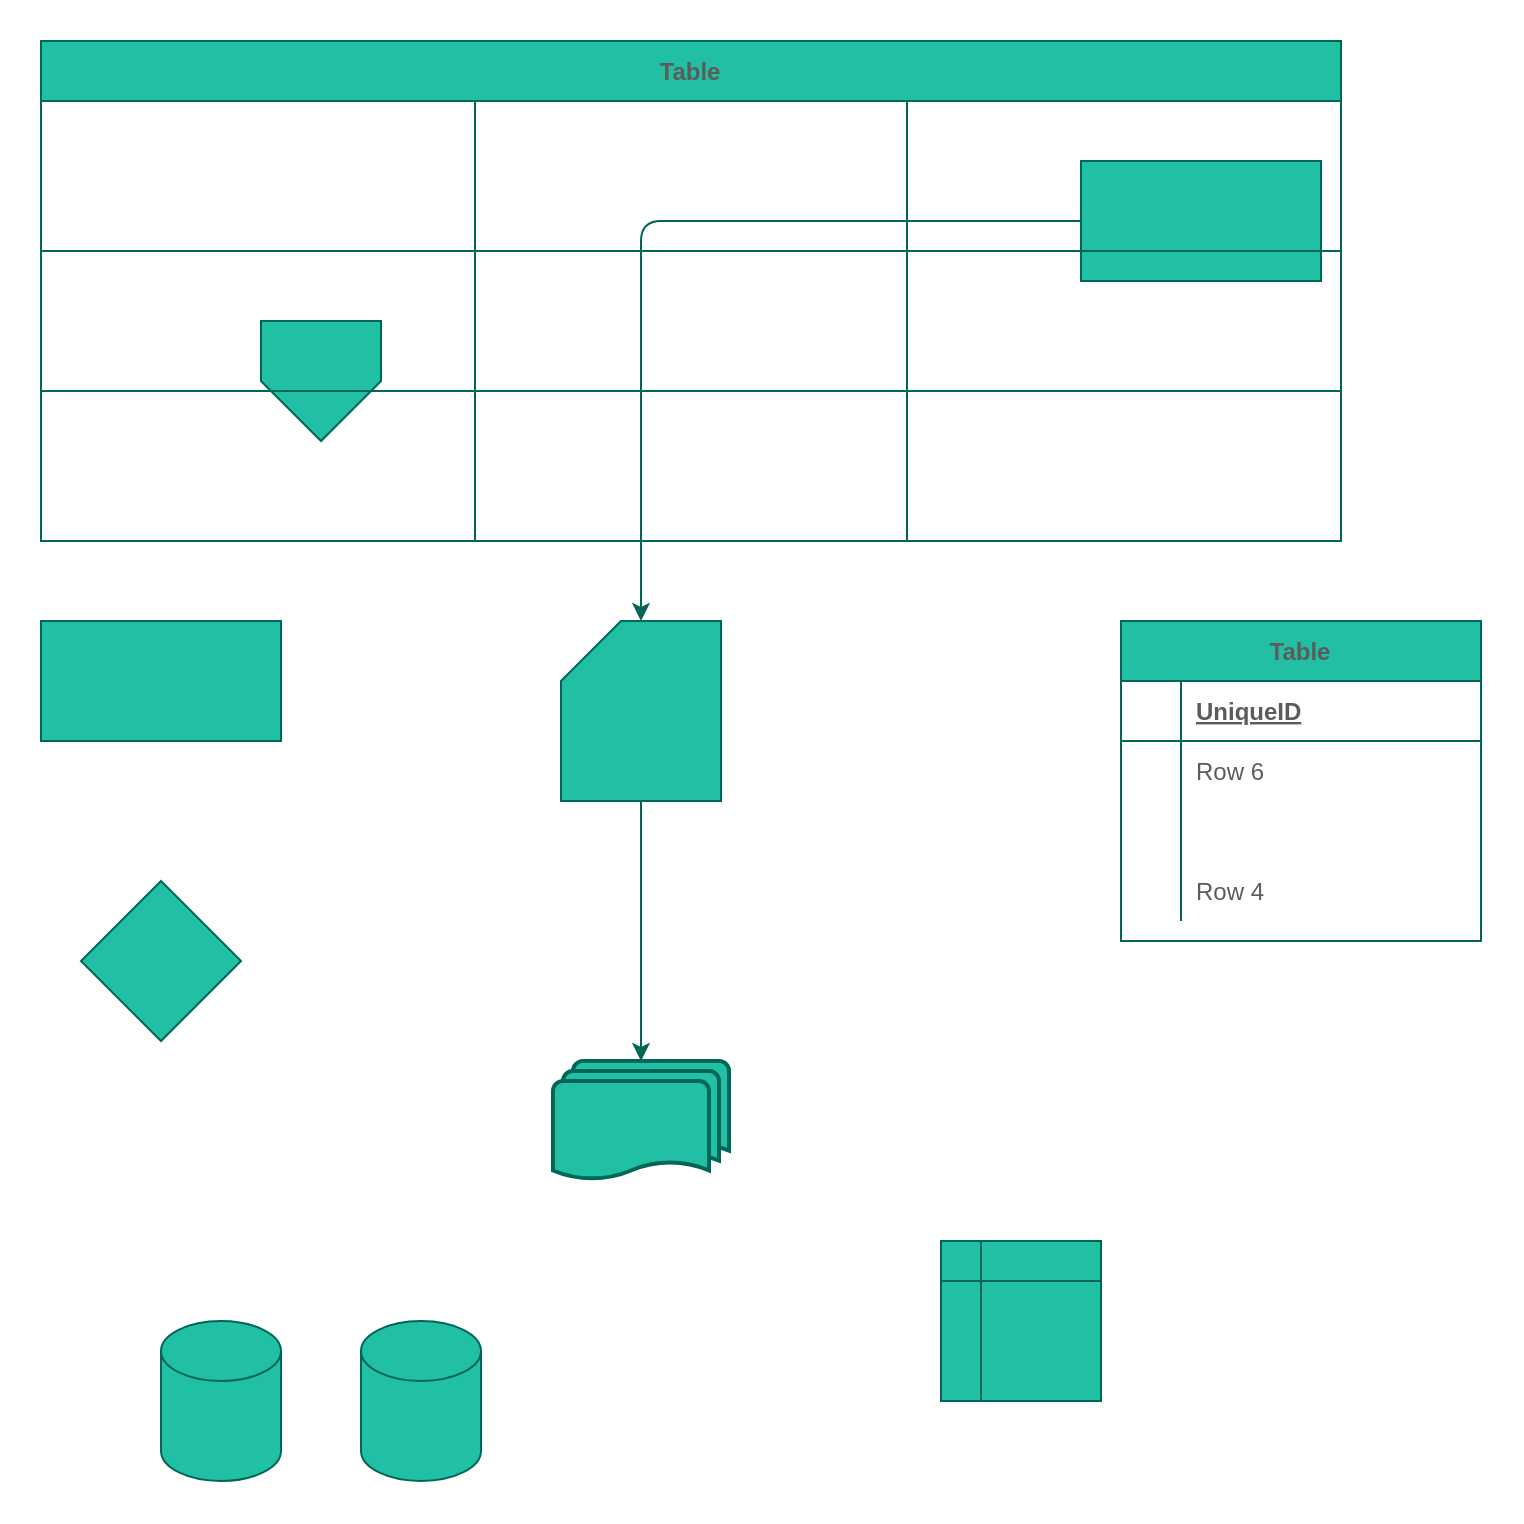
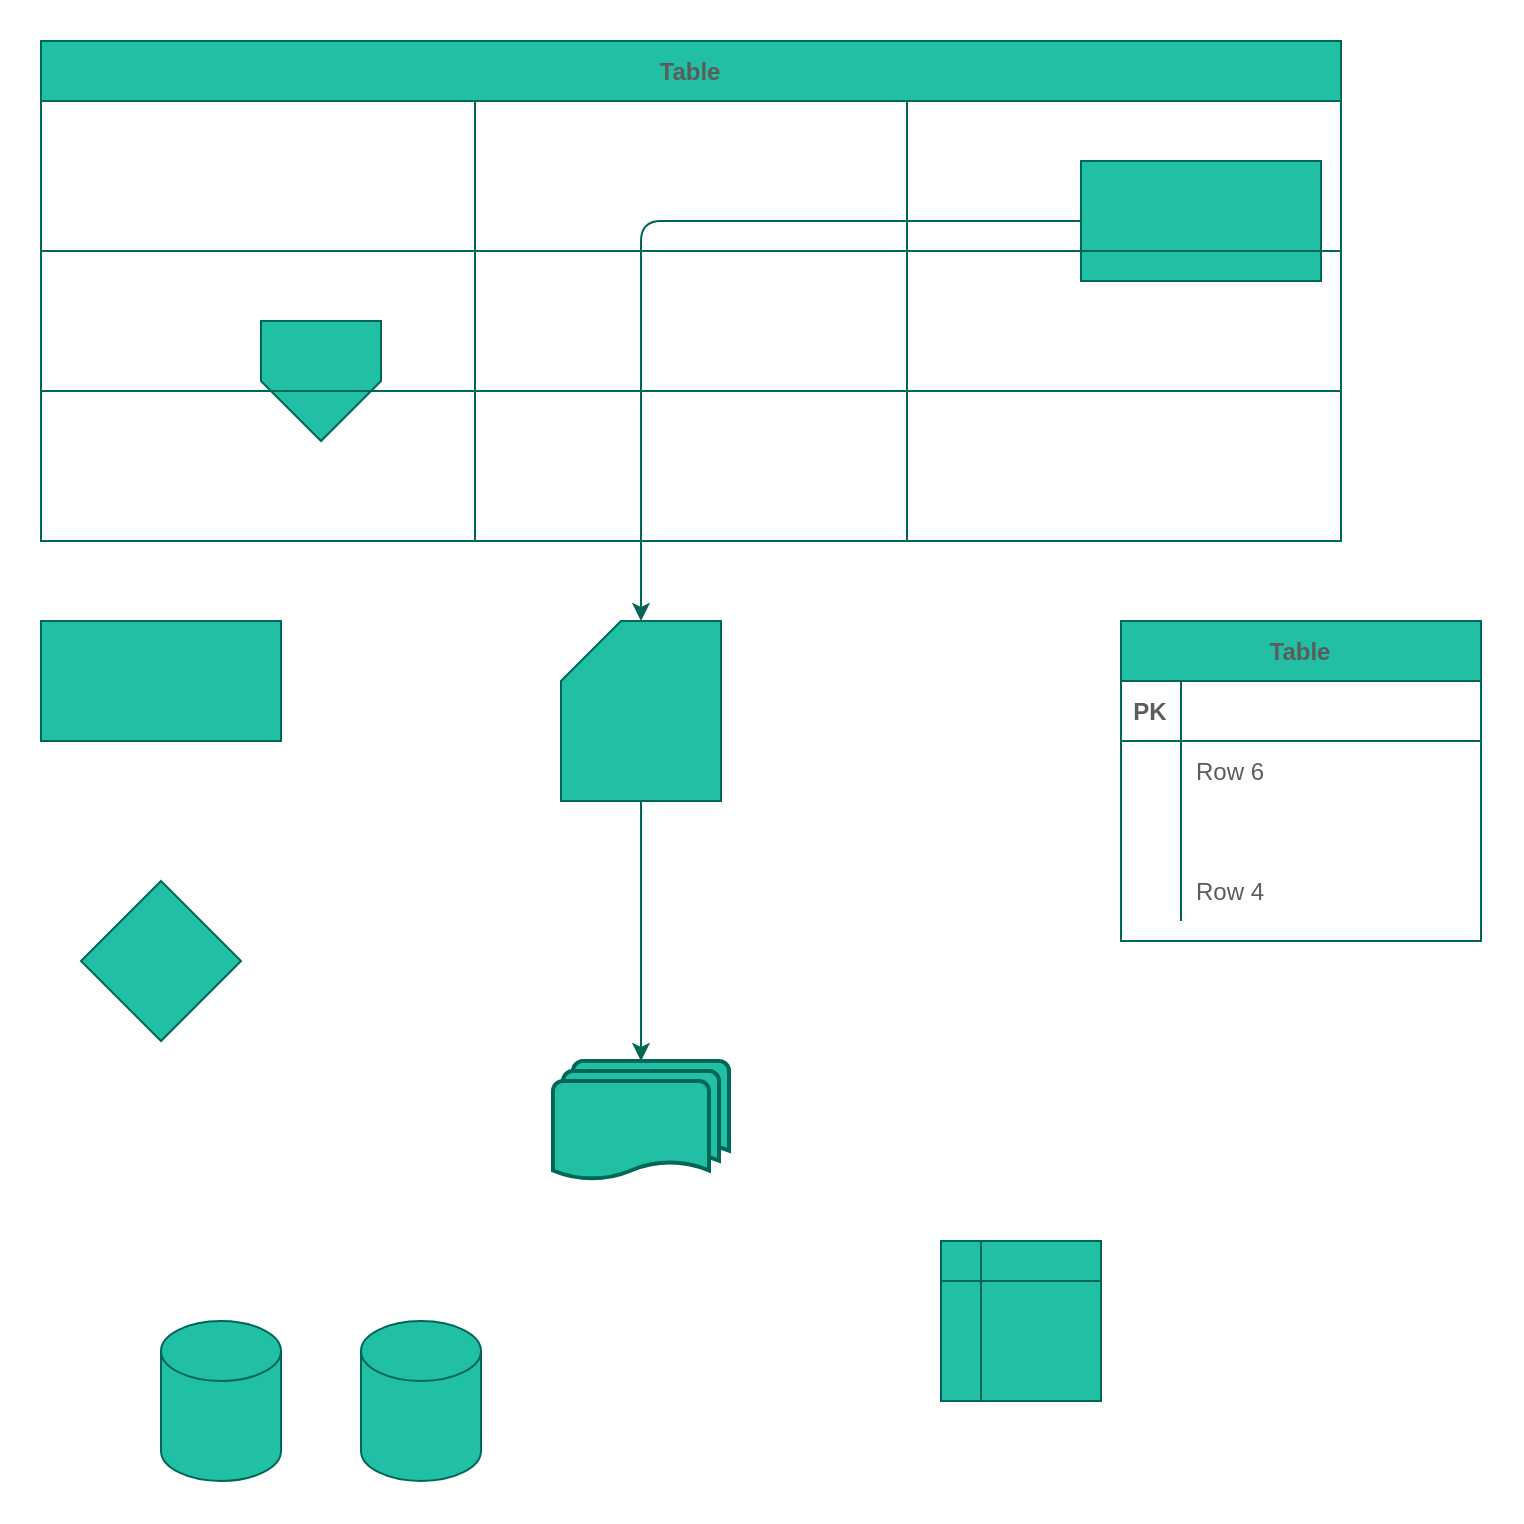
  <mxCell id="0" />
  <mxCell id="1" parent="0" />
  <mxCell id="2" style="edgeStyle=orthogonalEdgeStyle;orthogonalLoop=1;jettySize=auto;html=1;strokeColor=#006658;fontColor=#5C5C5C;" parent="1" source="3" target="5" edge="1"><mxGeometry relative="1" as="geometry" /></mxCell>
  <mxCell id="3" value="" style="whiteSpace=wrap;html=1;fillColor=#21C0A5;strokeColor=#006658;fontColor=#5C5C5C;" parent="1" vertex="1"><mxGeometry x="540" y="80" width="120" height="60" as="geometry" /></mxCell>
  <mxCell id="4" style="edgeStyle=orthogonalEdgeStyle;orthogonalLoop=1;jettySize=auto;html=1;entryX=0.5;entryY=0;entryDx=0;entryDy=0;entryPerimeter=0;strokeColor=#006658;fontColor=#5C5C5C;" parent="1" source="5" target="18" edge="1"><mxGeometry relative="1" as="geometry" /></mxCell>
  <mxCell id="5" value="" style="shape=card;whiteSpace=wrap;html=1;fillColor=#21C0A5;strokeColor=#006658;fontColor=#5C5C5C;" parent="1" vertex="1"><mxGeometry x="280" y="310" width="80" height="90" as="geometry" /></mxCell>
  <mxCell id="6" value="Table" style="shape=table;startSize=30;container=1;collapsible=1;childLayout=tableLayout;fixedRows=1;rowLines=0;fontStyle=1;align=center;resizeLast=1;fillColor=#21C0A5;strokeColor=#006658;fontColor=#5C5C5C;" parent="1" vertex="1"><mxGeometry x="560" y="310" width="180" height="160" as="geometry" /></mxCell>
  <mxCell id="7" value="" style="shape=partialRectangle;collapsible=0;dropTarget=0;pointerEvents=0;fillColor=none;top=0;left=0;bottom=1;right=0;points=[[0,0.5],[1,0.5]];portConstraint=eastwest;strokeColor=#006658;fontColor=#5C5C5C;" parent="6" vertex="1"><mxGeometry y="30" width="180" height="30" as="geometry" /></mxCell>
- <mxCell id="9" value="UniqueID" style="shape=partialRectangle;connectable=0;fillColor=none;top=0;left=0;bottom=0;right=0;align=left;spacingLeft=6;fontStyle=5;overflow=hidden;strokeColor=#006658;fontColor=#5C5C5C;" parent="7" vertex="1"><mxGeometry x="30" width="150" height="30" as="geometry" /></mxCell>
+ <mxCell id="8" value="PK" style="shape=partialRectangle;connectable=0;fillColor=none;top=0;left=0;bottom=0;right=0;fontStyle=1;overflow=hidden;strokeColor=#006658;fontColor=#5C5C5C;" parent="7" vertex="1"><mxGeometry width="30" height="30" as="geometry" /></mxCell>
  <mxCell id="10" value="" style="shape=partialRectangle;collapsible=0;dropTarget=0;pointerEvents=0;fillColor=none;top=0;left=0;bottom=0;right=0;points=[[0,0.5],[1,0.5]];portConstraint=eastwest;strokeColor=#006658;fontColor=#5C5C5C;" parent="6" vertex="1"><mxGeometry y="60" width="180" height="30" as="geometry" /></mxCell>
  <mxCell id="11" value="" style="shape=partialRectangle;connectable=0;fillColor=none;top=0;left=0;bottom=0;right=0;editable=1;overflow=hidden;strokeColor=#006658;fontColor=#5C5C5C;" parent="10" vertex="1"><mxGeometry width="30" height="30" as="geometry" /></mxCell>
  <mxCell id="12" value="Row 6" style="shape=partialRectangle;connectable=0;fillColor=none;top=0;left=0;bottom=0;right=0;align=left;spacingLeft=6;overflow=hidden;strokeColor=#006658;fontColor=#5C5C5C;" parent="10" vertex="1"><mxGeometry x="30" width="150" height="30" as="geometry" /></mxCell>
  <mxCell id="13" value="" style="shape=partialRectangle;collapsible=0;dropTarget=0;pointerEvents=0;fillColor=none;top=0;left=0;bottom=0;right=0;points=[[0,0.5],[1,0.5]];portConstraint=eastwest;strokeColor=#006658;fontColor=#5C5C5C;" parent="6" vertex="1"><mxGeometry y="90" width="180" height="30" as="geometry" /></mxCell>
  <mxCell id="14" value="" style="shape=partialRectangle;connectable=0;fillColor=none;top=0;left=0;bottom=0;right=0;editable=1;overflow=hidden;strokeColor=#006658;fontColor=#5C5C5C;" parent="13" vertex="1"><mxGeometry width="30" height="30" as="geometry" /></mxCell>
  <mxCell id="15" value="" style="shape=partialRectangle;collapsible=0;dropTarget=0;pointerEvents=0;fillColor=none;top=0;left=0;bottom=0;right=0;points=[[0,0.5],[1,0.5]];portConstraint=eastwest;strokeColor=#006658;fontColor=#5C5C5C;" parent="6" vertex="1"><mxGeometry y="120" width="180" height="30" as="geometry" /></mxCell>
  <mxCell id="16" value="" style="shape=partialRectangle;connectable=0;fillColor=none;top=0;left=0;bottom=0;right=0;editable=1;overflow=hidden;strokeColor=#006658;fontColor=#5C5C5C;" parent="15" vertex="1"><mxGeometry width="30" height="30" as="geometry" /></mxCell>
  <mxCell id="17" value="Row 4" style="shape=partialRectangle;connectable=0;fillColor=none;top=0;left=0;bottom=0;right=0;align=left;spacingLeft=6;overflow=hidden;strokeColor=#006658;fontColor=#5C5C5C;" parent="15" vertex="1"><mxGeometry x="30" width="150" height="30" as="geometry" /></mxCell>
  <mxCell id="18" value="" style="strokeWidth=2;html=1;shape=mxgraph.flowchart.multi-document;whiteSpace=wrap;fillColor=#21C0A5;strokeColor=#006658;fontColor=#5C5C5C;" parent="1" vertex="1"><mxGeometry x="276" y="530" width="88" height="60" as="geometry" /></mxCell>
  <mxCell id="19" value="" style="verticalLabelPosition=bottom;verticalAlign=top;html=1;shape=offPageConnector;size=0.5;fillColor=#21C0A5;strokeColor=#006658;fontColor=#5C5C5C;" parent="1" vertex="1"><mxGeometry x="130" y="160" width="60" height="60" as="geometry" /></mxCell>
  <mxCell id="20" value="Table" style="shape=table;startSize=30;container=1;collapsible=0;childLayout=tableLayout;fontStyle=1;align=center;pointerEvents=1;fillColor=#21C0A5;strokeColor=#006658;fontColor=#5C5C5C;" parent="1" vertex="1"><mxGeometry x="20" y="20" width="650" height="250" as="geometry" /></mxCell>
  <mxCell id="21" value="" style="shape=partialRectangle;html=1;whiteSpace=wrap;collapsible=0;dropTarget=0;pointerEvents=0;fillColor=none;top=0;left=0;bottom=0;right=0;points=[[0,0.5],[1,0.5]];portConstraint=eastwest;strokeColor=#006658;fontColor=#5C5C5C;" parent="20" vertex="1"><mxGeometry y="30" width="650" height="75" as="geometry" /></mxCell>
  <mxCell id="22" value="" style="shape=partialRectangle;html=1;whiteSpace=wrap;connectable=0;fillColor=none;top=0;left=0;bottom=0;right=0;overflow=hidden;pointerEvents=1;strokeColor=#006658;fontColor=#5C5C5C;" parent="21" vertex="1"><mxGeometry width="217" height="75" as="geometry" /></mxCell>
  <mxCell id="23" value="" style="shape=partialRectangle;html=1;whiteSpace=wrap;connectable=0;fillColor=none;top=0;left=0;bottom=0;right=0;overflow=hidden;pointerEvents=1;strokeColor=#006658;fontColor=#5C5C5C;" parent="21" vertex="1"><mxGeometry x="217" width="216" height="75" as="geometry" /></mxCell>
  <mxCell id="24" value="" style="shape=partialRectangle;html=1;whiteSpace=wrap;connectable=0;fillColor=none;top=0;left=0;bottom=0;right=0;overflow=hidden;pointerEvents=1;strokeColor=#006658;fontColor=#5C5C5C;" parent="21" vertex="1"><mxGeometry x="433" width="217" height="75" as="geometry" /></mxCell>
  <mxCell id="25" value="" style="shape=partialRectangle;html=1;whiteSpace=wrap;collapsible=0;dropTarget=0;pointerEvents=0;fillColor=none;top=0;left=0;bottom=0;right=0;points=[[0,0.5],[1,0.5]];portConstraint=eastwest;strokeColor=#006658;fontColor=#5C5C5C;" parent="20" vertex="1"><mxGeometry y="105" width="650" height="70" as="geometry" /></mxCell>
  <mxCell id="26" value="" style="shape=partialRectangle;html=1;whiteSpace=wrap;connectable=0;fillColor=none;top=0;left=0;bottom=0;right=0;overflow=hidden;pointerEvents=1;strokeColor=#006658;fontColor=#5C5C5C;" parent="25" vertex="1"><mxGeometry width="217" height="70" as="geometry" /></mxCell>
  <mxCell id="27" value="" style="shape=partialRectangle;html=1;whiteSpace=wrap;connectable=0;fillColor=none;top=0;left=0;bottom=0;right=0;overflow=hidden;pointerEvents=1;strokeColor=#006658;fontColor=#5C5C5C;" parent="25" vertex="1"><mxGeometry x="217" width="216" height="70" as="geometry" /></mxCell>
  <mxCell id="28" value="" style="shape=partialRectangle;html=1;whiteSpace=wrap;connectable=0;fillColor=none;top=0;left=0;bottom=0;right=0;overflow=hidden;pointerEvents=1;strokeColor=#006658;fontColor=#5C5C5C;" parent="25" vertex="1"><mxGeometry x="433" width="217" height="70" as="geometry" /></mxCell>
  <mxCell id="29" value="" style="shape=partialRectangle;html=1;whiteSpace=wrap;collapsible=0;dropTarget=0;pointerEvents=0;fillColor=none;top=0;left=0;bottom=0;right=0;points=[[0,0.5],[1,0.5]];portConstraint=eastwest;strokeColor=#006658;fontColor=#5C5C5C;" parent="20" vertex="1"><mxGeometry y="175" width="650" height="75" as="geometry" /></mxCell>
  <mxCell id="30" value="" style="shape=partialRectangle;html=1;whiteSpace=wrap;connectable=0;fillColor=none;top=0;left=0;bottom=0;right=0;overflow=hidden;pointerEvents=1;strokeColor=#006658;fontColor=#5C5C5C;" parent="29" vertex="1"><mxGeometry width="217" height="75" as="geometry" /></mxCell>
  <mxCell id="31" value="" style="shape=partialRectangle;html=1;whiteSpace=wrap;connectable=0;fillColor=none;top=0;left=0;bottom=0;right=0;overflow=hidden;pointerEvents=1;strokeColor=#006658;fontColor=#5C5C5C;" parent="29" vertex="1"><mxGeometry x="217" width="216" height="75" as="geometry" /></mxCell>
  <mxCell id="32" value="" style="shape=partialRectangle;html=1;whiteSpace=wrap;connectable=0;fillColor=none;top=0;left=0;bottom=0;right=0;overflow=hidden;pointerEvents=1;strokeColor=#006658;fontColor=#5C5C5C;" parent="29" vertex="1"><mxGeometry x="433" width="217" height="75" as="geometry" /></mxCell>
  <mxCell id="33" value="" style="whiteSpace=wrap;html=1;fillColor=#21C0A5;strokeColor=#006658;fontColor=#5C5C5C;" parent="1" vertex="1"><mxGeometry x="20" y="310" width="120" height="60" as="geometry" /></mxCell>
  <mxCell id="34" value="" style="rhombus;whiteSpace=wrap;html=1;fillColor=#21C0A5;strokeColor=#006658;fontColor=#5C5C5C;" parent="1" vertex="1"><mxGeometry x="40" y="440" width="80" height="80" as="geometry" /></mxCell>
  <mxCell id="35" value="" style="shape=cylinder3;whiteSpace=wrap;html=1;boundedLbl=1;backgroundOutline=1;size=15;fillColor=#21C0A5;strokeColor=#006658;fontColor=#5C5C5C;" parent="1" vertex="1"><mxGeometry x="80" y="660" width="60" height="80" as="geometry" /></mxCell>
  <mxCell id="36" value="" style="shape=cylinder3;whiteSpace=wrap;html=1;boundedLbl=1;backgroundOutline=1;size=15;fillColor=#21C0A5;strokeColor=#006658;fontColor=#5C5C5C;" parent="1" vertex="1"><mxGeometry x="180" y="660" width="60" height="80" as="geometry" /></mxCell>
  <mxCell id="37" value="" style="shape=internalStorage;whiteSpace=wrap;html=1;backgroundOutline=1;fillColor=#21C0A5;strokeColor=#006658;fontColor=#5C5C5C;" parent="1" vertex="1"><mxGeometry x="470" y="620" width="80" height="80" as="geometry" /></mxCell>
